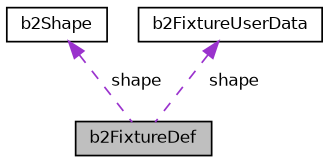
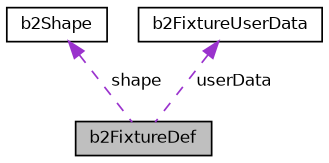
  digraph {
    node [color=black fillcolor=white fontname=Helvetica fontsize=10 shape=record style=filled]
    edge [color=darkorchid3 dir=back fontname=Helvetica fontsize=10 labelfontname=Helvetica labelfontsize=10 style=dashed]
    n1 [fillcolor=grey75 fontcolor=black height=0.2 label=b2FixtureDef width=0.4]
    n2 [height=0.2 label=b2Shape width=0.4]
    n3 [height=0.2 label=b2FixtureUserData width=0.4]
    n2 -> n1 [label=" shape"]
-   n3 -> n1 [label=" shape"]
+   n3 -> n1 [label=" userData"]
  }
